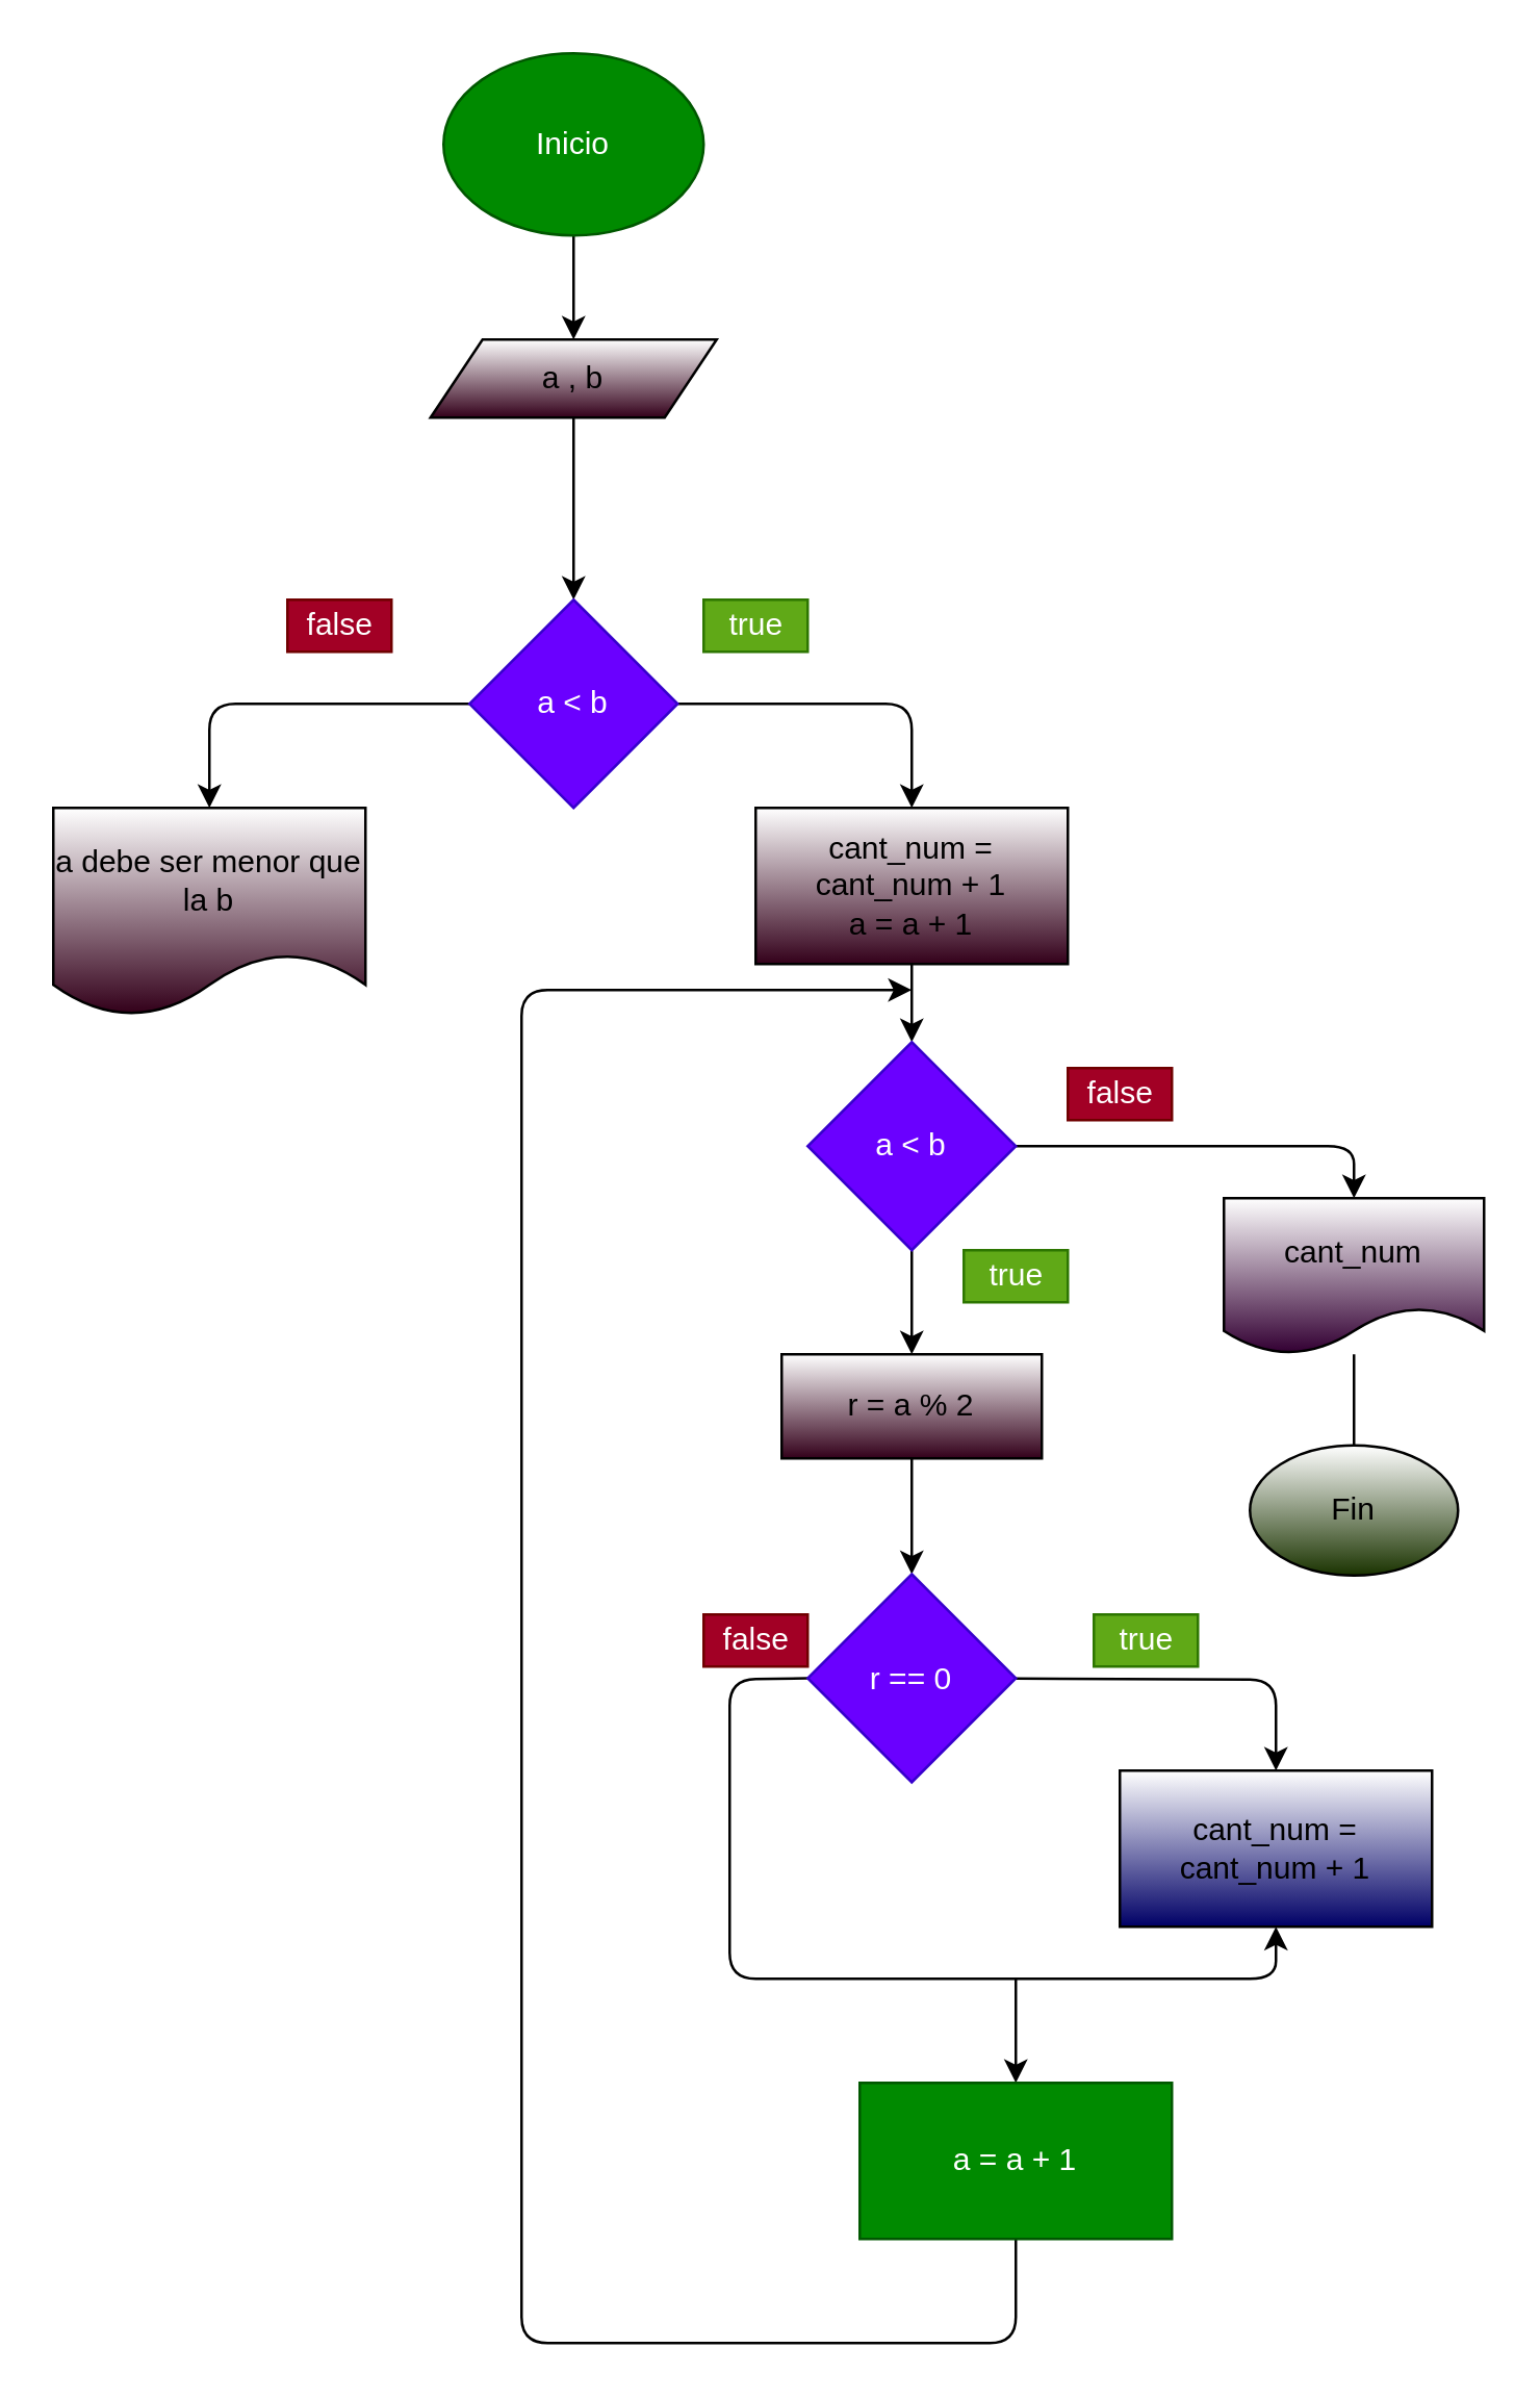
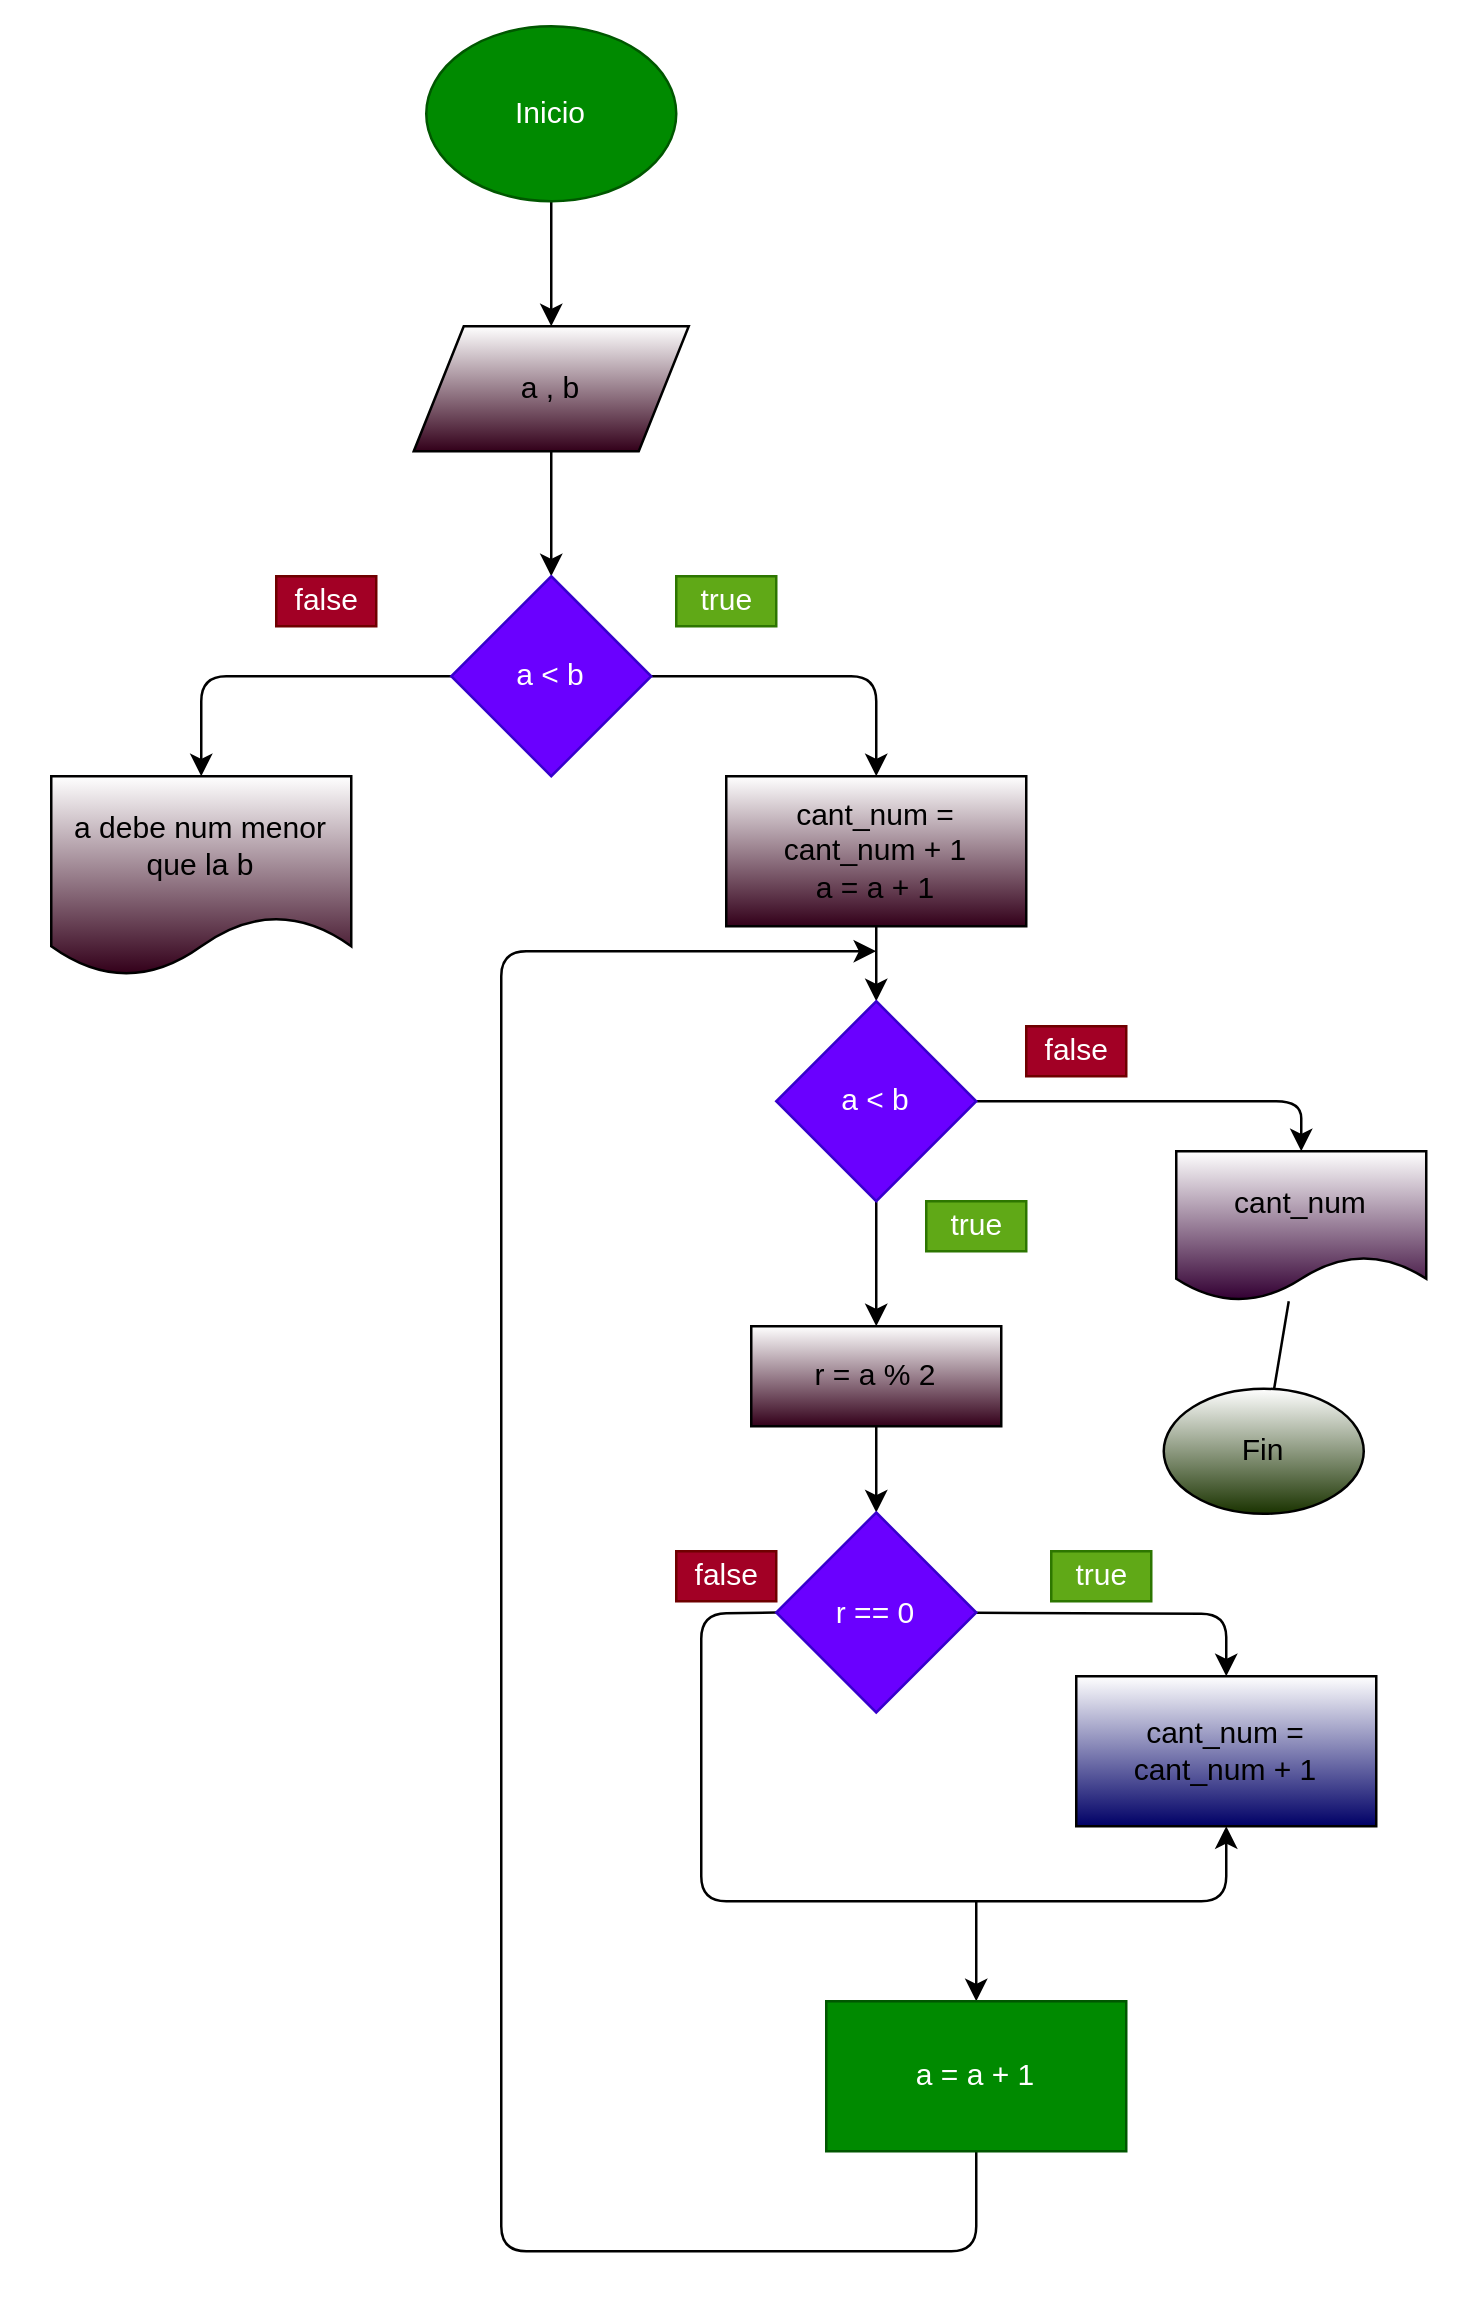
  <mxCell id="0" />
  <mxCell id="1" parent="0" />
  <mxCell id="2" value="" style="edgeStyle=none;html=1;" edge="1" parent="1" source="3" target="5"><mxGeometry relative="1" as="geometry" /></mxCell>
- <mxCell id="3" value="Inicio" style="ellipse;whiteSpace=wrap;html=1;fillColor=#008a00;fontColor=#ffffff;strokeColor=#005700;" vertex="1" parent="1"><mxGeometry x="170" width="100" height="70" as="geometry" y="20" /></mxCell>
+ <mxCell id="3" value="Inicio" style="ellipse;whiteSpace=wrap;html=1;fillColor=#008a00;fontColor=#ffffff;strokeColor=#005700;" vertex="1" parent="1"><mxGeometry x="170" y="10" width="100" height="70" as="geometry" /></mxCell>
  <mxCell id="4" value="" style="edgeStyle=none;html=1;" edge="1" parent="1" source="5" target="8"><mxGeometry relative="1" as="geometry" /></mxCell>
- <mxCell id="5" value="a , b" style="shape=parallelogram;perimeter=parallelogramPerimeter;whiteSpace=wrap;html=1;fixedSize=1;gradientColor=#33001A;" vertex="1" parent="1"><mxGeometry x="165" y="130" width="110" height="30" as="geometry" /></mxCell>
+ <mxCell id="5" value="a , b" style="shape=parallelogram;perimeter=parallelogramPerimeter;whiteSpace=wrap;html=1;fixedSize=1;gradientColor=#33001A;" vertex="1" parent="1"><mxGeometry x="165" y="130" width="110" height="50" as="geometry" /></mxCell>
  <mxCell id="6" value="" style="edgeStyle=none;html=1;" edge="1" parent="1" source="8" target="10"><mxGeometry relative="1" as="geometry"><Array as="points"><mxPoint x="350" y="270" /></Array></mxGeometry></mxCell>
  <mxCell id="7" value="" style="edgeStyle=none;html=1;" edge="1" parent="1" source="8" target="11"><mxGeometry relative="1" as="geometry"><Array as="points"><mxPoint x="80" y="270" /></Array></mxGeometry></mxCell>
  <mxCell id="8" value="a &amp;lt; b" style="rhombus;whiteSpace=wrap;html=1;fillColor=#6a00ff;fontColor=#ffffff;strokeColor=#3700CC;" vertex="1" parent="1"><mxGeometry x="180" y="230" width="80" height="80" as="geometry" /></mxCell>
  <mxCell id="9" value="" style="edgeStyle=none;html=1;" edge="1" parent="1" source="10" target="14"><mxGeometry relative="1" as="geometry" /></mxCell>
  <mxCell id="10" value="cant_num = cant_num + 1&lt;br&gt;a = a + 1" style="whiteSpace=wrap;html=1;gradientColor=#33001A;" vertex="1" parent="1"><mxGeometry x="290" y="310" width="120" height="60" as="geometry" /></mxCell>
- <mxCell id="11" value="a debe ser menor que la b" style="shape=document;whiteSpace=wrap;html=1;boundedLbl=1;gradientColor=#33001A;" vertex="1" parent="1"><mxGeometry x="20" y="310" width="120" height="80" as="geometry" /></mxCell>
+ <mxCell id="11" value="a debe num menor que la b" style="shape=document;whiteSpace=wrap;html=1;boundedLbl=1;gradientColor=#33001A;" vertex="1" parent="1"><mxGeometry x="20" y="310" width="120" height="80" as="geometry" /></mxCell>
  <mxCell id="12" value="" style="edgeStyle=none;html=1;" edge="1" parent="1" source="14"><mxGeometry relative="1" as="geometry"><mxPoint x="520" y="460" as="targetPoint" /><Array as="points"><mxPoint x="520" y="440" /></Array></mxGeometry></mxCell>
  <mxCell id="13" value="" style="edgeStyle=none;html=1;" edge="1" parent="1" source="14" target="19"><mxGeometry relative="1" as="geometry" /></mxCell>
  <mxCell id="14" value="a &amp;lt; b" style="rhombus;whiteSpace=wrap;html=1;fillColor=#6a00ff;fontColor=#ffffff;strokeColor=#3700CC;" vertex="1" parent="1"><mxGeometry x="310" y="400" width="80" height="80" as="geometry" /></mxCell>
  <mxCell id="15" value="" style="edgeStyle=none;html=1;endArrow=none;" edge="1" parent="1" source="16" target="24"><mxGeometry relative="1" as="geometry" /></mxCell>
  <mxCell id="16" value="cant_num" style="shape=document;whiteSpace=wrap;html=1;boundedLbl=1;gradientColor=#330033;" vertex="1" parent="1"><mxGeometry x="470" y="460" width="100" height="60" as="geometry" /></mxCell>
  <mxCell id="17" value="false" style="text;html=1;align=center;verticalAlign=middle;resizable=0;points=[];autosize=1;strokeColor=#6F0000;fillColor=#a20025;fontColor=#ffffff;" vertex="1" parent="1"><mxGeometry x="410" y="410" width="40" height="20" as="geometry" /></mxCell>
  <mxCell id="18" value="" style="edgeStyle=none;html=1;" edge="1" parent="1" source="19" target="22"><mxGeometry relative="1" as="geometry" /></mxCell>
- <mxCell id="19" value="r = a % 2" style="whiteSpace=wrap;html=1;gradientColor=#33001A;" vertex="1" parent="1"><mxGeometry x="300" y="520" width="100" height="40" as="geometry" /></mxCell>
+ <mxCell id="19" value="r = a % 2" style="whiteSpace=wrap;html=1;gradientColor=#33001A;" vertex="1" parent="1"><mxGeometry x="300" y="530" width="100" height="40" as="geometry" /></mxCell>
  <mxCell id="20" value="" style="edgeStyle=none;html=1;entryX=0.5;entryY=0;entryDx=0;entryDy=0;" edge="1" parent="1" source="22" target="23"><mxGeometry relative="1" as="geometry"><Array as="points"><mxPoint x="490" y="645" /></Array></mxGeometry></mxCell>
  <mxCell id="21" style="edgeStyle=none;html=1;exitX=0;exitY=0.5;exitDx=0;exitDy=0;entryX=0.5;entryY=1;entryDx=0;entryDy=0;" edge="1" parent="1" source="22" target="23"><mxGeometry relative="1" as="geometry"><Array as="points"><mxPoint x="280" y="645" /><mxPoint x="280" y="760" /><mxPoint x="490" y="760" /></Array></mxGeometry></mxCell>
  <mxCell id="22" value="r == 0" style="rhombus;whiteSpace=wrap;html=1;fillColor=#6a00ff;fontColor=#ffffff;strokeColor=#3700CC;" vertex="1" parent="1"><mxGeometry x="310" y="604.5" width="80" height="80" as="geometry" /></mxCell>
- <mxCell id="23" value="cant_num = cant_num + 1" style="whiteSpace=wrap;html=1;gradientColor=#000066;" vertex="1" parent="1"><mxGeometry x="430" y="680" width="120" height="60" as="geometry" /></mxCell>
- <mxCell id="24" value="Fin" style="ellipse;whiteSpace=wrap;html=1;gradientColor=#1A3300;" vertex="1" parent="1"><mxGeometry x="480" y="555" width="80" height="50" as="geometry" /></mxCell>
+ <mxCell id="23" value="cant_num = cant_num + 1" style="whiteSpace=wrap;html=1;gradientColor=#000066;" vertex="1" parent="1"><mxGeometry x="430" y="670" width="120" height="60" as="geometry" /></mxCell>
+ <mxCell id="24" value="Fin" style="ellipse;whiteSpace=wrap;html=1;gradientColor=#1A3300;" vertex="1" parent="1"><mxGeometry x="465" y="555" width="80" height="50" as="geometry" /></mxCell>
  <mxCell id="25" value="true" style="text;html=1;align=center;verticalAlign=middle;resizable=0;points=[];autosize=1;strokeColor=#2D7600;fillColor=#60a917;fontColor=#ffffff;" vertex="1" parent="1"><mxGeometry x="420" y="620" width="40" height="20" as="geometry" /></mxCell>
  <mxCell id="26" value="" style="endArrow=classic;html=1;" edge="1" parent="1"><mxGeometry width="50" height="50" relative="1" as="geometry"><mxPoint x="390" y="760" as="sourcePoint" /><mxPoint x="390" y="800" as="targetPoint" /></mxGeometry></mxCell>
  <mxCell id="27" style="edgeStyle=none;html=1;exitX=0.5;exitY=1;exitDx=0;exitDy=0;" edge="1" parent="1" source="28"><mxGeometry relative="1" as="geometry"><mxPoint x="350" y="380" as="targetPoint" /><Array as="points"><mxPoint x="390" y="900" /><mxPoint x="200" y="900" /><mxPoint x="200" y="380" /></Array></mxGeometry></mxCell>
  <mxCell id="28" value="a = a + 1" style="rounded=0;whiteSpace=wrap;html=1;fillColor=#008a00;fontColor=#ffffff;strokeColor=#005700;" vertex="1" parent="1"><mxGeometry x="330" y="800" width="120" height="60" as="geometry" /></mxCell>
  <mxCell id="29" value="false" style="text;html=1;align=center;verticalAlign=middle;resizable=0;points=[];autosize=1;strokeColor=#6F0000;fillColor=#a20025;fontColor=#ffffff;" vertex="1" parent="1"><mxGeometry x="270" y="620" width="40" height="20" as="geometry" /></mxCell>
  <mxCell id="30" value="true" style="text;html=1;align=center;verticalAlign=middle;resizable=0;points=[];autosize=1;strokeColor=#2D7600;fillColor=#60a917;fontColor=#ffffff;" vertex="1" parent="1"><mxGeometry x="370" y="480" width="40" height="20" as="geometry" /></mxCell>
  <mxCell id="31" value="true" style="text;html=1;align=center;verticalAlign=middle;resizable=0;points=[];autosize=1;strokeColor=#2D7600;fillColor=#60a917;fontColor=#ffffff;" vertex="1" parent="1"><mxGeometry x="270" y="230" width="40" height="20" as="geometry" /></mxCell>
  <mxCell id="32" value="false" style="text;html=1;align=center;verticalAlign=middle;resizable=0;points=[];autosize=1;strokeColor=#6F0000;fillColor=#a20025;fontColor=#ffffff;" vertex="1" parent="1"><mxGeometry x="110" y="230" width="40" height="20" as="geometry" /></mxCell>
